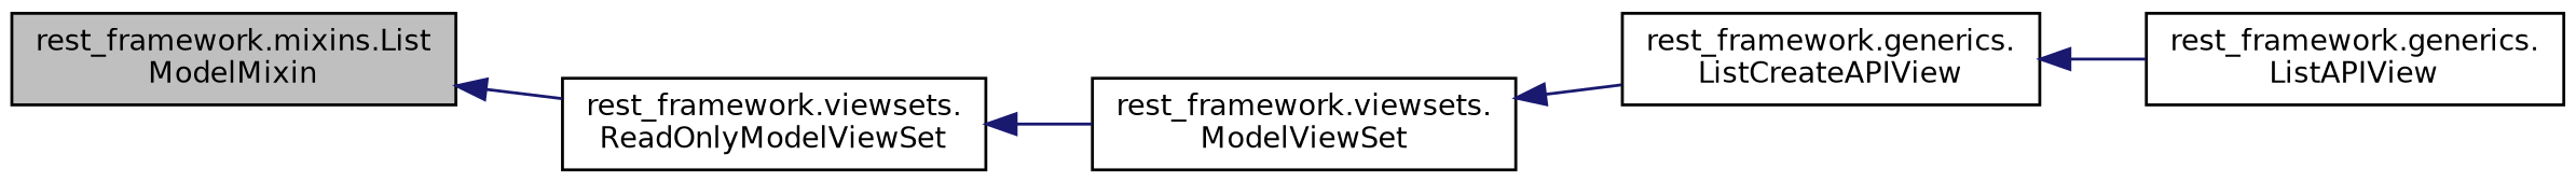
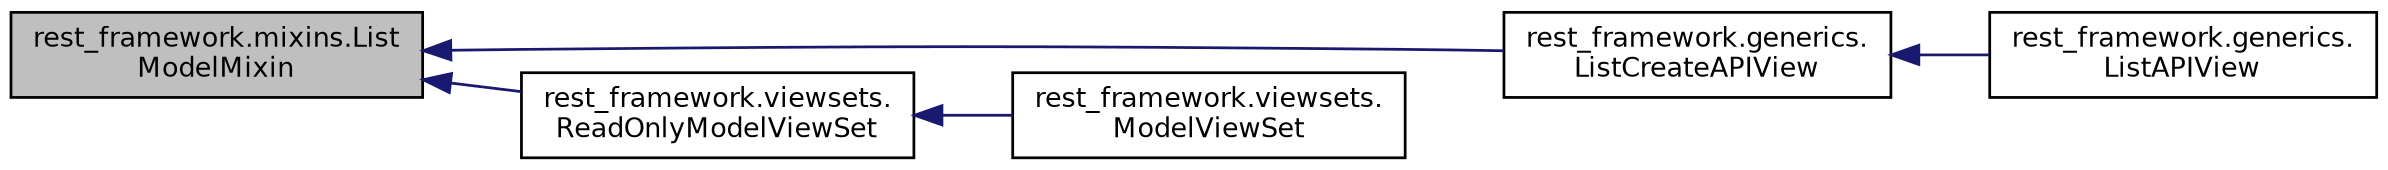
  digraph {
    rankdir=LR
    node [color=black fillcolor=white fontname=Helvetica fontsize=10 shape=record style=filled]
    edge [color=midnightblue dir=back fontname=Helvetica fontsize=10 labelfontname=Helvetica labelfontsize=10 style=solid]
    n1 [fillcolor=grey75 fontcolor=black height=0.2 label="rest_framework.mixins.List\lModelMixin" width=0.4]
    n2 [height=0.2 label="rest_framework.generics.\lListCreateAPIView" width=0.4]
    n3 [height=0.2 label="rest_framework.viewsets.\lReadOnlyModelViewSet" width=0.4]
    n4 [height=0.2 label="rest_framework.generics.\lListAPIView" width=0.4]
    n5 [height=0.2 label="rest_framework.viewsets.\lModelViewSet" width=0.4]
-   n5 -> n2
+   n1 -> n2
    n1 -> n3
    n2 -> n4
    n3 -> n5
  }
